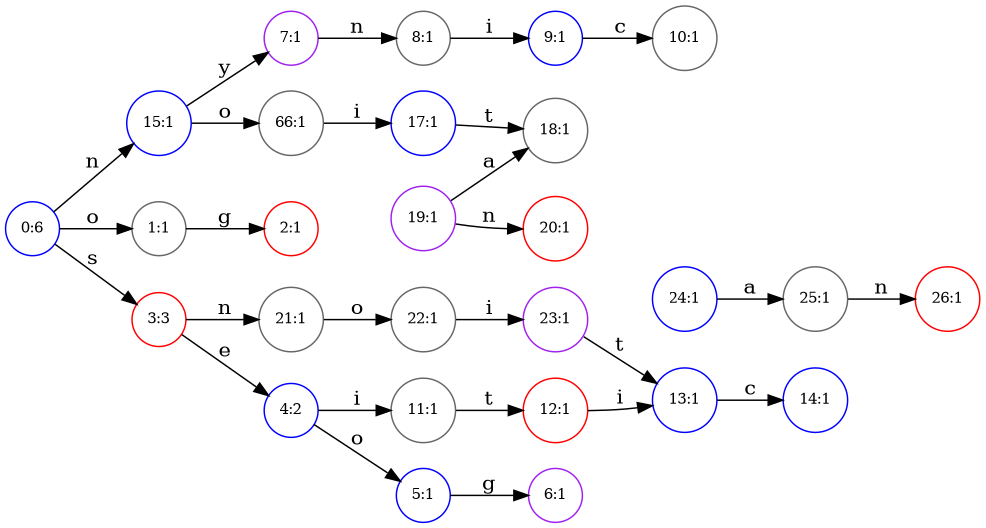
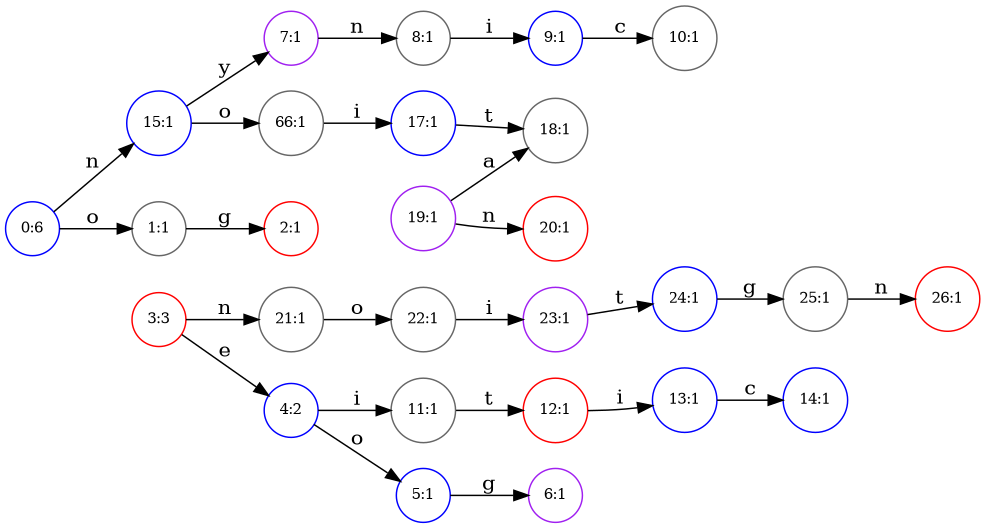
  digraph {
    rankdir=LR
    node [color=blue fontsize=10 margin=0.08 shape=circle]
    n1 [label="0:6"]
    n2 [label="15:1"]
    n3 [color=gray40 label="1:1"]
    n4 [color=red label="3:3"]
    n5 [color=purple label="7:1"]
    n6 [color=gray40 label="66:1"]
    n7 [color=red label="2:1"]
    n8 [label="4:2"]
    n9 [color=gray40 label="21:1"]
    n10 [color=gray40 label="8:1"]
    n11 [label="17:1"]
    n12 [color=gray40 label="18:1"]
    n13 [color=purple label="19:1"]
    n14 [color=red label="20:1"]
    n15 [color=gray40 label="11:1"]
    n16 [label="5:1"]
    n17 [color=gray40 label="22:1"]
    n18 [color=red label="12:1"]
    n19 [color=purple label="6:1"]
    n20 [label="13:1"]
    n21 [label="14:1"]
    n22 [color=purple label="23:1"]
    n23 [label="24:1"]
    n24 [color=gray40 label="25:1"]
    n25 [color=red label="26:1"]
    n26 [label="9:1"]
    n27 [color=gray40 label="10:1"]
    n1 -> n2 [label=n]
    n1 -> n3 [label=o]
-   n1 -> n4 [label=s]
    n2 -> n5 [label=y]
    n2 -> n6 [label=o]
    n3 -> n7 [label=g]
    n4 -> n8 [label=e]
    n4 -> n9 [label=n]
    n5 -> n10 [label=n]
    n6 -> n11 [label=i]
    n8 -> n15 [label=i]
    n8 -> n16 [label=o]
    n9 -> n17 [label=o]
    n10 -> n26 [label=i]
    n11 -> n12 [label=t]
    n13 -> n12 [label=a]
    n13 -> n14 [label=n]
    n15 -> n18 [label=t]
    n16 -> n19 [label=g]
    n17 -> n22 [label=i]
    n18 -> n20 [label=i]
    n20 -> n21 [label=c]
-   n22 -> n20 [label=t]
-   n23 -> n24 [label=a]
+   n22 -> n23 [label=t]
+   n23 -> n24 [label=g]
    n24 -> n25 [label=n]
    n26 -> n27 [label=c]
  }
